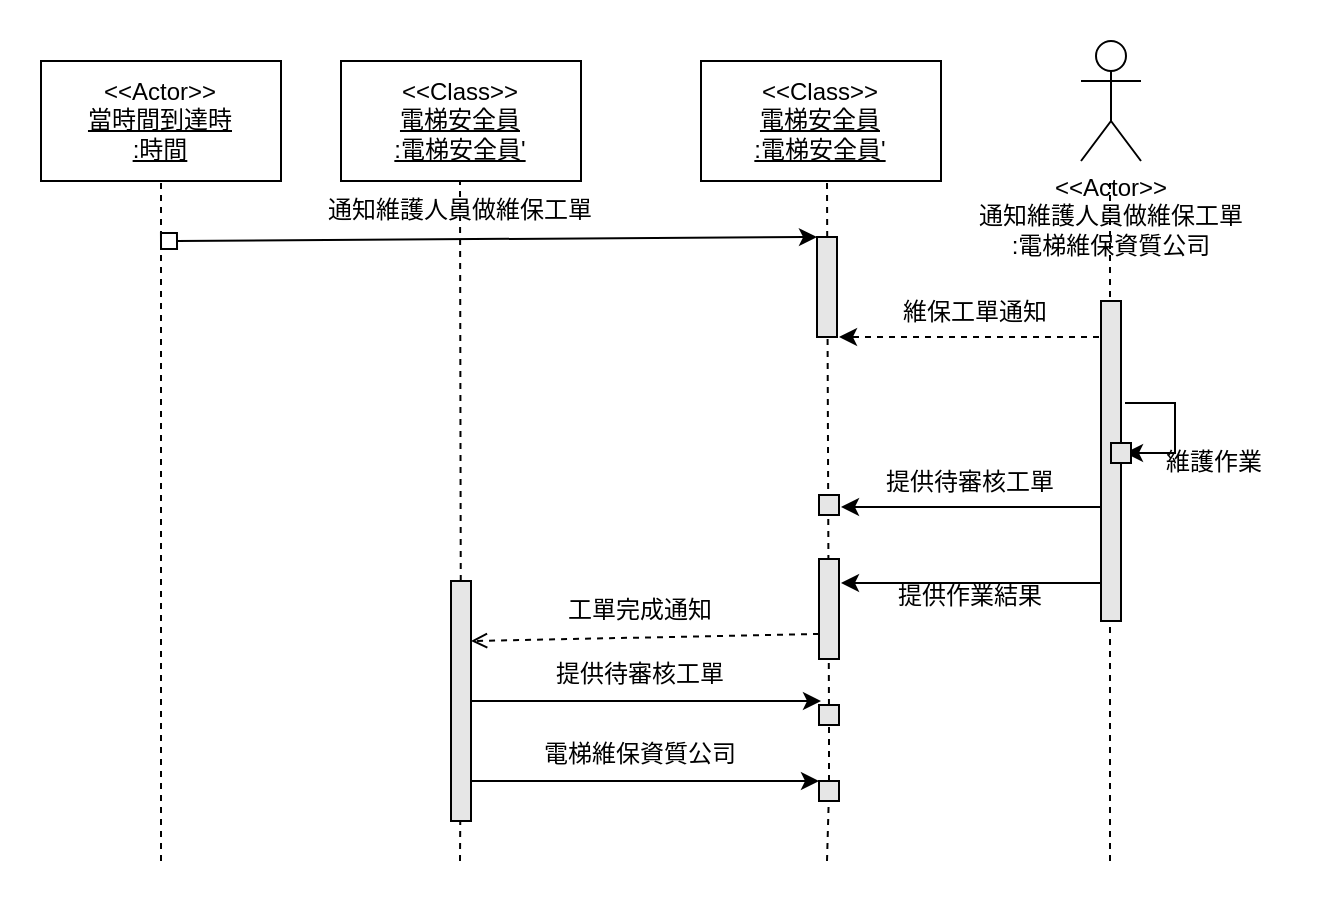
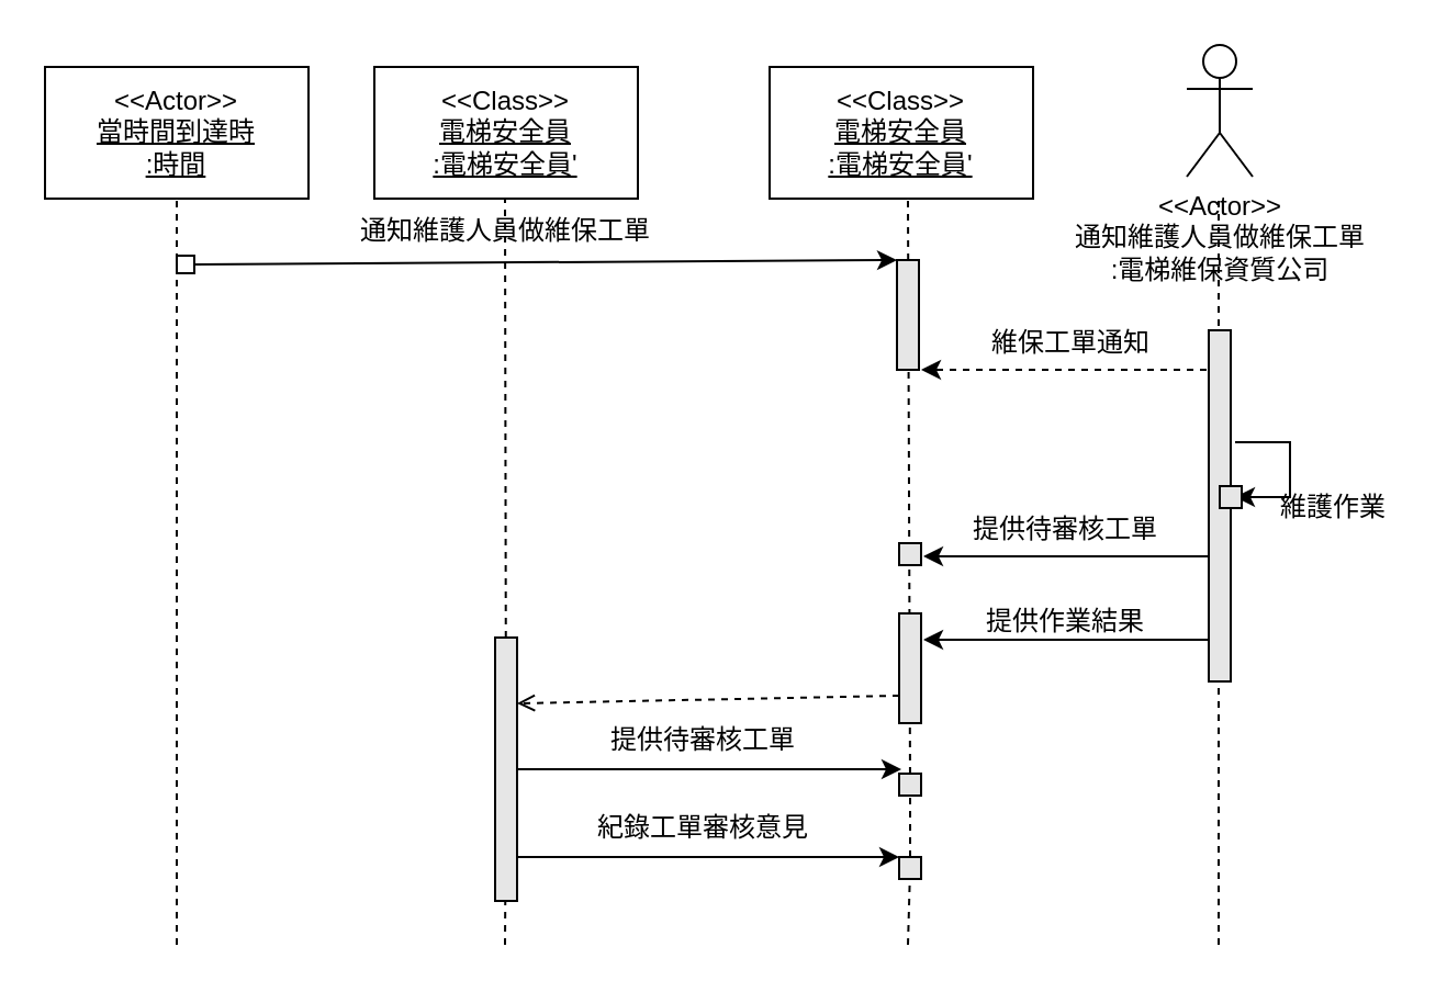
  <mxCell id="0" />
  <mxCell id="1" parent="0" />
  <mxCell id="2" value="&amp;lt;&amp;lt;Actor&amp;gt;&amp;gt;&lt;div&gt;&lt;u&gt;當時間到達時&lt;/u&gt;&lt;/div&gt;&lt;div&gt;&lt;u&gt;:時間&lt;/u&gt;&lt;/div&gt;" style="rounded=0;whiteSpace=wrap;html=1;" vertex="1" parent="1"><mxGeometry x="20" y="30" width="120" height="60" as="geometry" /></mxCell>
  <mxCell id="3" value="&amp;lt;&amp;lt;Class&amp;gt;&amp;gt;&lt;div&gt;&lt;u&gt;電梯安全員&lt;/u&gt;&lt;/div&gt;&lt;div&gt;&lt;u&gt;:電梯安全員'&lt;/u&gt;&lt;/div&gt;" style="rounded=0;whiteSpace=wrap;html=1;" vertex="1" parent="1"><mxGeometry x="170" y="30" width="120" height="60" as="geometry" /></mxCell>
  <mxCell id="4" value="" style="endArrow=none;dashed=1;html=1;rounded=0;" edge="1" parent="1"><mxGeometry width="50" height="50" relative="1" as="geometry"><mxPoint x="80" y="430" as="sourcePoint" /><mxPoint x="80" y="90" as="targetPoint" /></mxGeometry></mxCell>
  <mxCell id="5" value="" style="endArrow=classic;html=1;rounded=0;startArrow=box;startFill=0;entryX=0;entryY=1;entryDx=0;entryDy=0;" edge="1" parent="1" target="10"><mxGeometry width="50" height="50" relative="1" as="geometry"><mxPoint x="80" y="120" as="sourcePoint" /><mxPoint x="400" y="120" as="targetPoint" /></mxGeometry></mxCell>
  <mxCell id="6" value="&amp;lt;&amp;lt;Class&amp;gt;&amp;gt;&lt;div&gt;&lt;u&gt;電梯安全員&lt;/u&gt;&lt;/div&gt;&lt;div&gt;&lt;u&gt;:電梯安全員'&lt;/u&gt;&lt;/div&gt;" style="rounded=0;whiteSpace=wrap;html=1;" vertex="1" parent="1"><mxGeometry x="350" y="30" width="120" height="60" as="geometry" /></mxCell>
  <mxCell id="7" value="通知維護人員做維保工單" style="text;html=1;align=center;verticalAlign=middle;whiteSpace=wrap;rounded=0;" vertex="1" parent="1"><mxGeometry x="160" y="90" width="140" height="30" as="geometry" /></mxCell>
  <mxCell id="8" value="" style="endArrow=none;dashed=1;html=1;rounded=0;" edge="1" parent="1" source="20"><mxGeometry width="50" height="50" relative="1" as="geometry"><mxPoint x="229.5" y="430" as="sourcePoint" /><mxPoint x="229.5" y="90" as="targetPoint" /></mxGeometry></mxCell>
  <mxCell id="9" value="" style="endArrow=none;dashed=1;html=1;rounded=0;" edge="1" parent="1" source="14"><mxGeometry width="50" height="50" relative="1" as="geometry"><mxPoint x="413" y="430" as="sourcePoint" /><mxPoint x="413" y="90" as="targetPoint" /><Array as="points" /></mxGeometry></mxCell>
  <mxCell id="10" value="" style="rounded=0;whiteSpace=wrap;html=1;direction=south;fillColor=#E6E6E6;" vertex="1" parent="1"><mxGeometry x="408" y="118" width="10" height="50" as="geometry" /></mxCell>
  <mxCell id="11" value="" style="whiteSpace=wrap;html=1;aspect=fixed;fillColor=#E6E6E6;" vertex="1" parent="1"><mxGeometry x="409" y="247" width="10" height="10" as="geometry" /></mxCell>
  <mxCell id="12" value="" style="rounded=0;whiteSpace=wrap;html=1;direction=south;fillColor=#E6E6E6;" vertex="1" parent="1"><mxGeometry x="409" y="279" width="10" height="50" as="geometry" /></mxCell>
  <mxCell id="13" value="" style="endArrow=none;dashed=1;html=1;rounded=0;" edge="1" parent="1" source="16" target="14"><mxGeometry width="50" height="50" relative="1" as="geometry"><mxPoint x="413" y="430" as="sourcePoint" /><mxPoint x="413" y="90" as="targetPoint" /></mxGeometry></mxCell>
  <mxCell id="14" value="" style="whiteSpace=wrap;html=1;aspect=fixed;fillColor=#E6E6E6;" vertex="1" parent="1"><mxGeometry x="409" y="352" width="10" height="10" as="geometry" /></mxCell>
  <mxCell id="15" value="" style="endArrow=none;dashed=1;html=1;rounded=0;" edge="1" parent="1" target="16"><mxGeometry width="50" height="50" relative="1" as="geometry"><mxPoint x="413" y="430" as="sourcePoint" /><mxPoint x="414" y="360" as="targetPoint" /></mxGeometry></mxCell>
  <mxCell id="16" value="" style="whiteSpace=wrap;html=1;aspect=fixed;fillColor=#E6E6E6;" vertex="1" parent="1"><mxGeometry x="409" y="390" width="10" height="10" as="geometry" /></mxCell>
  <mxCell id="17" value="" style="endArrow=classic;html=1;rounded=0;exitX=0.833;exitY=0.5;exitDx=0;exitDy=0;exitPerimeter=0;" edge="1" parent="1" source="20"><mxGeometry width="50" height="50" relative="1" as="geometry"><mxPoint x="240" y="390" as="sourcePoint" /><mxPoint x="409" y="390" as="targetPoint" /></mxGeometry></mxCell>
  <mxCell id="18" value="" style="endArrow=classic;html=1;rounded=0;exitX=0.5;exitY=0;exitDx=0;exitDy=0;" edge="1" parent="1" source="20"><mxGeometry width="50" height="50" relative="1" as="geometry"><mxPoint x="358" y="352" as="sourcePoint" /><mxPoint x="410" y="350" as="targetPoint" /></mxGeometry></mxCell>
  <mxCell id="19" value="" style="endArrow=none;dashed=1;html=1;rounded=0;" edge="1" parent="1" target="20"><mxGeometry width="50" height="50" relative="1" as="geometry"><mxPoint x="229.5" y="430" as="sourcePoint" /><mxPoint x="229.5" y="90" as="targetPoint" /></mxGeometry></mxCell>
  <mxCell id="20" value="" style="rounded=0;whiteSpace=wrap;html=1;direction=south;fillColor=#E6E6E6;" vertex="1" parent="1"><mxGeometry x="225" y="290" width="10" height="120" as="geometry" /></mxCell>
  <mxCell id="21" value="" style="endArrow=open;html=1;rounded=0;entryX=0.25;entryY=0;entryDx=0;entryDy=0;exitX=0.75;exitY=1;exitDx=0;exitDy=0;dashed=1;endFill=0;" edge="1" parent="1" source="12" target="20"><mxGeometry width="50" height="50" relative="1" as="geometry"><mxPoint x="350" y="270" as="sourcePoint" /><mxPoint x="400" y="220" as="targetPoint" /></mxGeometry></mxCell>
- <mxCell id="22" value="工單完成通知" style="text;html=1;align=center;verticalAlign=middle;whiteSpace=wrap;rounded=0;" vertex="1" parent="1"><mxGeometry x="280" y="290" width="80" height="30" as="geometry" /></mxCell>
  <mxCell id="23" value="提供待審核工單" style="text;html=1;align=center;verticalAlign=middle;whiteSpace=wrap;rounded=0;" vertex="1" parent="1"><mxGeometry x="275" y="322" width="90" height="30" as="geometry" /></mxCell>
- <mxCell id="24" value="電梯維保資質公司" style="text;html=1;align=center;verticalAlign=middle;whiteSpace=wrap;rounded=0;" vertex="1" parent="1"><mxGeometry x="265" y="362" width="110" height="30" as="geometry" /></mxCell>
+ <mxCell id="24" value="紀錄工單審核意見" style="text;html=1;align=center;verticalAlign=middle;whiteSpace=wrap;rounded=0;" vertex="1" parent="1"><mxGeometry x="265" y="362" width="110" height="30" as="geometry" /></mxCell>
  <mxCell id="25" value="&amp;lt;&amp;lt;Actor&amp;gt;&amp;gt;&lt;div&gt;通知維護人員做維保工單&lt;/div&gt;&lt;div&gt;:電梯維保資質公司&lt;/div&gt;" style="shape=umlActor;verticalLabelPosition=bottom;verticalAlign=top;html=1;outlineConnect=0;" vertex="1" parent="1"><mxGeometry x="540" y="20" width="30" height="60" as="geometry" /></mxCell>
  <mxCell id="26" value="" style="endArrow=none;dashed=1;html=1;rounded=0;" edge="1" parent="1"><mxGeometry width="50" height="50" relative="1" as="geometry"><mxPoint x="554.5" y="430" as="sourcePoint" /><mxPoint x="554.5" y="90" as="targetPoint" /></mxGeometry></mxCell>
  <mxCell id="27" value="" style="rounded=0;whiteSpace=wrap;html=1;direction=south;fillColor=#E6E6E6;" vertex="1" parent="1"><mxGeometry x="550" y="150" width="10" height="160" as="geometry" /></mxCell>
  <mxCell id="28" style="edgeStyle=orthogonalEdgeStyle;rounded=0;orthogonalLoop=1;jettySize=auto;html=1;exitX=1;exitY=0.5;exitDx=0;exitDy=0;" edge="1" parent="1"><mxGeometry relative="1" as="geometry"><mxPoint x="562" y="226" as="targetPoint" /><mxPoint x="562" y="201" as="sourcePoint" /><Array as="points"><mxPoint x="587" y="201" /></Array></mxGeometry></mxCell>
  <mxCell id="29" value="" style="whiteSpace=wrap;html=1;aspect=fixed;fillColor=#E6E6E6;" vertex="1" parent="1"><mxGeometry x="555" y="221" width="10" height="10" as="geometry" /></mxCell>
  <mxCell id="30" value="" style="endArrow=classic;html=1;rounded=0;" edge="1" parent="1"><mxGeometry width="50" height="50" relative="1" as="geometry"><mxPoint x="550" y="253" as="sourcePoint" /><mxPoint x="420" y="253" as="targetPoint" /></mxGeometry></mxCell>
  <mxCell id="31" value="提供待審核工單" style="text;html=1;align=center;verticalAlign=middle;whiteSpace=wrap;rounded=0;" vertex="1" parent="1"><mxGeometry x="440" y="226" width="90" height="30" as="geometry" /></mxCell>
- <mxCell id="32" value="提供作業結果" style="text;html=1;align=center;verticalAlign=middle;whiteSpace=wrap;rounded=0;" vertex="1" parent="1"><mxGeometry x="440" y="283" width="90" height="30" as="geometry" /></mxCell>
+ <mxCell id="32" value="提供作業結果" style="text;html=1;align=center;verticalAlign=middle;whiteSpace=wrap;rounded=0;" vertex="1" parent="1"><mxGeometry x="440" y="268" width="90" height="30" as="geometry" /></mxCell>
  <mxCell id="33" value="" style="endArrow=classic;html=1;rounded=0;" edge="1" parent="1"><mxGeometry width="50" height="50" relative="1" as="geometry"><mxPoint x="550" y="291" as="sourcePoint" /><mxPoint x="420" y="291" as="targetPoint" /></mxGeometry></mxCell>
  <mxCell id="34" value="" style="endArrow=classic;html=1;rounded=0;dashed=1;" edge="1" parent="1"><mxGeometry width="50" height="50" relative="1" as="geometry"><mxPoint x="549" y="168" as="sourcePoint" /><mxPoint x="419" y="168" as="targetPoint" /></mxGeometry></mxCell>
  <mxCell id="35" value="維保工單通知" style="text;html=1;align=center;verticalAlign=middle;resizable=0;points=[];autosize=1;strokeColor=none;fillColor=none;" vertex="1" parent="1"><mxGeometry x="437" y="141" width="100" height="30" as="geometry" /></mxCell>
  <mxCell id="36" value="維護作業" style="text;html=1;align=center;verticalAlign=middle;whiteSpace=wrap;rounded=0;" vertex="1" parent="1"><mxGeometry x="577" y="216" width="60" height="30" as="geometry" /></mxCell>
